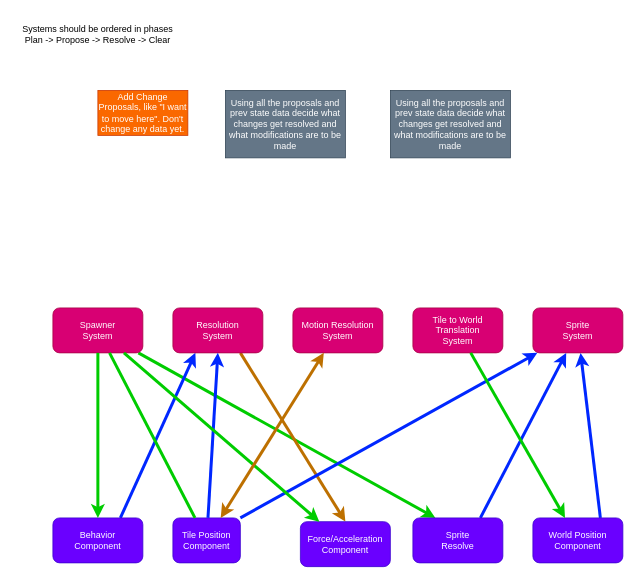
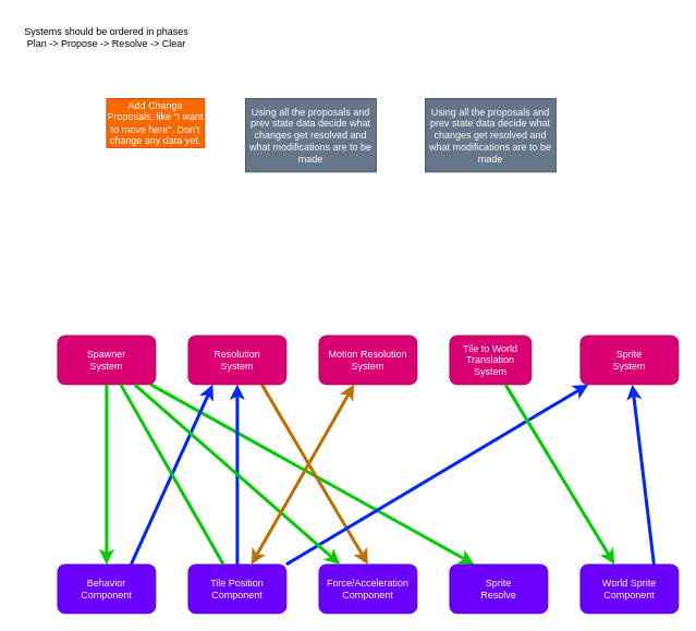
  <mxCell id="0" />
  <mxCell id="1" parent="0" />
  <mxCell id="2" value="Systems should be ordered in phases&lt;br&gt;Plan -&amp;gt; Propose -&amp;gt; Resolve -&amp;gt; Clear" style="text;strokeColor=none;align=center;fillColor=none;html=1;verticalAlign=middle;whiteSpace=wrap;rounded=0;" parent="1" vertex="1"><mxGeometry x="20" y="20" width="220" height="50" as="geometry" /></mxCell>
  <mxCell id="3" value="&lt;font color=&quot;#ffffff&quot;&gt;Add Change Proposals, like &quot;I want to move here&quot;. Don't change any data yet.&lt;/font&gt;" style="rounded=0;whiteSpace=wrap;html=1;fillColor=#fa6800;strokeColor=#C73500;fontColor=#000000;" parent="1" vertex="1"><mxGeometry x="130" y="120" width="120" height="60" as="geometry" /></mxCell>
  <mxCell id="4" value="&lt;font color=&quot;#ffffff&quot;&gt;Using all the proposals and prev state data decide what changes get resolved and what modifications are to be made&lt;/font&gt;" style="rounded=0;whiteSpace=wrap;html=1;fillColor=#647687;strokeColor=#314354;fontColor=#ffffff;" parent="1" vertex="1"><mxGeometry x="300" y="120" width="160" height="90" as="geometry" /></mxCell>
  <mxCell id="5" value="&lt;font color=&quot;#ffffff&quot;&gt;Using all the proposals and prev state data decide what changes get resolved and what modifications are to be made&lt;/font&gt;" style="rounded=0;whiteSpace=wrap;html=1;fillColor=#647687;strokeColor=#314354;fontColor=#ffffff;" parent="1" vertex="1"><mxGeometry x="520" y="120" width="160" height="90" as="geometry" /></mxCell>
  <mxCell id="6" style="edgeStyle=none;html=1;strokeColor=#00CC00;strokeWidth=4;entryX=0.25;entryY=0;entryDx=0;entryDy=0;" edge="1" parent="1" source="7" target="19"><mxGeometry relative="1" as="geometry" /></mxCell>
  <mxCell id="7" value="Spawner&lt;br&gt;System" style="rounded=1;whiteSpace=wrap;html=1;fillColor=#d80073;fontColor=#ffffff;strokeColor=#A50040;" vertex="1" parent="1"><mxGeometry x="70" y="410" width="120" height="60" as="geometry" /></mxCell>
  <mxCell id="8" style="edgeStyle=none;html=1;exitX=0.75;exitY=0;exitDx=0;exitDy=0;entryX=0.25;entryY=1;entryDx=0;entryDy=0;strokeColor=#0027FF;strokeWidth=4;fillColor=#0050ef;" edge="1" parent="1" source="9" target="11"><mxGeometry relative="1" as="geometry" /></mxCell>
  <mxCell id="9" value="Behavior&lt;br&gt;Component" style="rounded=1;whiteSpace=wrap;html=1;fillColor=#6a00ff;fontColor=#ffffff;strokeColor=#3700CC;" vertex="1" parent="1"><mxGeometry x="70" y="690" width="120" height="60" as="geometry" /></mxCell>
  <mxCell id="10" style="edgeStyle=none;html=1;exitX=0.75;exitY=1;exitDx=0;exitDy=0;entryX=0.5;entryY=0;entryDx=0;entryDy=0;strokeColor=#BD7000;strokeWidth=4;startArrow=none;startFill=0;fillColor=#f0a30a;" edge="1" parent="1" source="11" target="12"><mxGeometry relative="1" as="geometry" /></mxCell>
  <mxCell id="11" value="Resolution&lt;br&gt;System" style="rounded=1;whiteSpace=wrap;html=1;fillColor=#d80073;fontColor=#ffffff;strokeColor=#A50040;" vertex="1" parent="1"><mxGeometry x="230" y="410" width="120" height="60" as="geometry" /></mxCell>
- <mxCell id="12" value="Force/Acceleration&lt;br&gt;Component" style="rounded=1;whiteSpace=wrap;html=1;fillColor=#6a00ff;fontColor=#ffffff;strokeColor=#3700CC;" vertex="1" parent="1"><mxGeometry x="400" y="695" width="120" height="60" as="geometry" /></mxCell>
+ <mxCell id="12" value="Force/Acceleration&lt;br&gt;Component" style="rounded=1;whiteSpace=wrap;html=1;fillColor=#6a00ff;fontColor=#ffffff;strokeColor=#3700CC;" vertex="1" parent="1"><mxGeometry x="390" y="690" width="120" height="60" as="geometry" /></mxCell>
  <mxCell id="13" value="Motion Resolution&lt;br&gt;System" style="rounded=1;whiteSpace=wrap;html=1;fillColor=#d80073;fontColor=#ffffff;strokeColor=#A50040;" vertex="1" parent="1"><mxGeometry x="390" y="410" width="120" height="60" as="geometry" /></mxCell>
- <mxCell id="14" value="Tile to World&lt;br&gt;Translation&lt;br&gt;System" style="rounded=1;whiteSpace=wrap;html=1;fillColor=#d80073;fontColor=#ffffff;strokeColor=#A50040;" vertex="1" parent="1"><mxGeometry x="550" y="410" width="120" height="60" as="geometry" /></mxCell>
+ <mxCell id="14" value="Tile to World&lt;br&gt;Translation&lt;br&gt;System" style="rounded=1;whiteSpace=wrap;html=1;fillColor=#d80073;fontColor=#ffffff;strokeColor=#A50040;" vertex="1" parent="1"><mxGeometry x="550" y="410" width="100" height="60" as="geometry" /></mxCell>
  <mxCell id="15" style="edgeStyle=none;html=1;exitX=0.75;exitY=0;exitDx=0;exitDy=0;strokeColor=#0027FF;strokeWidth=4;startArrow=none;startFill=0;" edge="1" parent="1" source="16" target="17"><mxGeometry relative="1" as="geometry" /></mxCell>
- <mxCell id="16" value="World Position Component" style="rounded=1;whiteSpace=wrap;html=1;fillColor=#6a00ff;fontColor=#ffffff;strokeColor=#3700CC;" vertex="1" parent="1"><mxGeometry x="710" y="690" width="120" height="60" as="geometry" /></mxCell>
+ <mxCell id="16" value="World Sprite Component" style="rounded=1;whiteSpace=wrap;html=1;fillColor=#6a00ff;fontColor=#ffffff;strokeColor=#3700CC;" vertex="1" parent="1"><mxGeometry x="710" y="690" width="120" height="60" as="geometry" /></mxCell>
  <mxCell id="17" value="Sprite&lt;br&gt;System" style="rounded=1;whiteSpace=wrap;html=1;fillColor=#d80073;fontColor=#ffffff;strokeColor=#A50040;" vertex="1" parent="1"><mxGeometry x="710" y="410" width="120" height="60" as="geometry" /></mxCell>
- <mxCell id="18" style="edgeStyle=none;html=1;exitX=0.75;exitY=0;exitDx=0;exitDy=0;strokeColor=#0027FF;strokeWidth=4;startArrow=none;startFill=0;" edge="1" parent="1" source="19" target="17"><mxGeometry relative="1" as="geometry" /></mxCell>
  <mxCell id="19" value="Sprite&lt;br&gt;Resolve" style="rounded=1;whiteSpace=wrap;html=1;fillColor=#6a00ff;fontColor=#ffffff;strokeColor=#3700CC;" vertex="1" parent="1"><mxGeometry x="550" y="690" width="120" height="60" as="geometry" /></mxCell>
  <mxCell id="20" style="edgeStyle=none;html=1;exitX=1;exitY=0;exitDx=0;exitDy=0;strokeColor=#0027FF;strokeWidth=4;startArrow=none;startFill=0;" edge="1" parent="1" source="21" target="17"><mxGeometry relative="1" as="geometry" /></mxCell>
- <mxCell id="21" value="Tile Position&lt;br&gt;Component" style="rounded=1;whiteSpace=wrap;html=1;fillColor=#6a00ff;fontColor=#ffffff;strokeColor=#3700CC;" vertex="1" parent="1"><mxGeometry x="230" y="690" width="90" height="60" as="geometry" /></mxCell>
+ <mxCell id="21" value="Tile Position&lt;br&gt;Component" style="rounded=1;whiteSpace=wrap;html=1;fillColor=#6a00ff;fontColor=#ffffff;strokeColor=#3700CC;" vertex="1" parent="1"><mxGeometry x="230" y="690" width="120" height="60" as="geometry" /></mxCell>
  <mxCell id="22" style="edgeStyle=none;html=1;strokeColor=#00CC00;strokeWidth=4;" edge="1" parent="1" source="7" target="9"><mxGeometry relative="1" as="geometry"><mxPoint x="20" y="480" as="sourcePoint" /><mxPoint x="46.4" y="700" as="targetPoint" /></mxGeometry></mxCell>
  <mxCell id="23" style="edgeStyle=none;html=1;strokeColor=#00CC00;strokeWidth=4;endArrow=none;" edge="1" parent="1" source="7" target="21"><mxGeometry relative="1" as="geometry"><mxPoint x="140" y="470" as="sourcePoint" /><mxPoint x="56.4" y="710" as="targetPoint" /></mxGeometry></mxCell>
  <mxCell id="24" style="edgeStyle=none;html=1;strokeColor=#0027FF;strokeWidth=4;fillColor=#0050ef;entryX=0.5;entryY=1;entryDx=0;entryDy=0;" edge="1" parent="1" source="21" target="11"><mxGeometry relative="1" as="geometry"><mxPoint x="450" y="770" as="sourcePoint" /><mxPoint x="590" y="550" as="targetPoint" /></mxGeometry></mxCell>
  <mxCell id="25" style="edgeStyle=none;html=1;strokeColor=#00CC00;strokeWidth=4;" edge="1" parent="1" source="7" target="12"><mxGeometry relative="1" as="geometry"><mxPoint x="90" y="460" as="sourcePoint" /><mxPoint x="389.2" y="680" as="targetPoint" /></mxGeometry></mxCell>
  <mxCell id="26" style="edgeStyle=none;html=1;strokeColor=#00CC00;strokeWidth=4;" edge="1" parent="1" source="14" target="16"><mxGeometry relative="1" as="geometry"><mxPoint x="760.001" y="520" as="sourcePoint" /><mxPoint x="1152.859" y="740" as="targetPoint" /></mxGeometry></mxCell>
  <mxCell id="27" style="edgeStyle=none;html=1;strokeColor=#BD7000;strokeWidth=4;fillColor=#f0a30a;startArrow=classic;startFill=1;" edge="1" parent="1" source="21" target="13"><mxGeometry relative="1" as="geometry"><mxPoint x="355.2" y="700" as="sourcePoint" /><mxPoint x="320" y="480" as="targetPoint" /></mxGeometry></mxCell>
